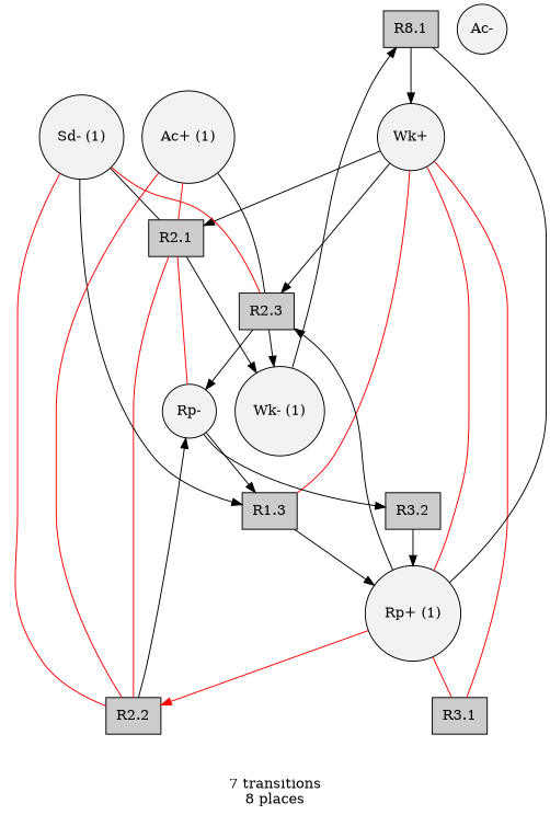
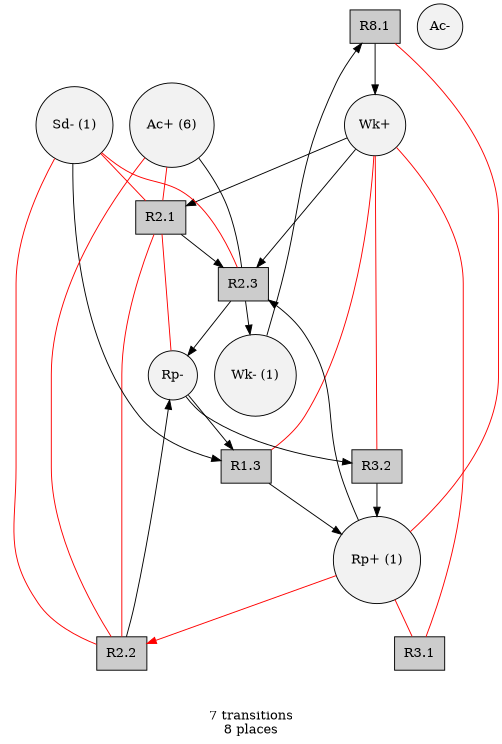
  digraph {
    label="7 transitions\n8 places"
    node [fillcolor=gray80 shape=box style=filled]
    n1 [label="R8.1"]
    n2 [fillcolor=gray95 label="Wk+" shape=circle]
    n3 [label="R2.1"]
    n4 [label="R2.3"]
    n5 [label="R3.1"]
    n6 [label="R3.2"]
    n7 [label="R1.3"]
    n8 [fillcolor=gray95 label="Wk- (1)" shape=circle]
    n9 [label="R2.2"]
    n10 [fillcolor=gray95 label="Rp-" shape=circle]
    n11 [fillcolor=gray95 label="Rp+ (1)" shape=circle]
    n12 [fillcolor=gray95 label="Sd- (1)" shape=circle]
-   n13 [fillcolor=gray95 label="Ac+ (1)" shape=circle]
+   n13 [fillcolor=gray95 label="Ac+ (6)" shape=circle]
    n14 [fillcolor=gray95 label="Ac-" shape=circle]
    n1 -> n2
    n2 -> n3
    n2 -> n4
    n2 -> n5 [arrowhead=none color=red]
-   n2 -> n11 [arrowhead=none color=red]
+   n2 -> n6 [arrowhead=none color=red]
    n2 -> n7 [arrowhead=none color=red]
-   n3 -> n8
+   n3 -> n4
    n3 -> n9 [arrowhead=none color=red]
    n4 -> n8
    n4 -> n10
    n6 -> n11
    n7 -> n11
    n8 -> n1
    n9 -> n10
    n10 -> n3 [arrowhead=none color=red]
    n10 -> n6
    n10 -> n7
-   n11 -> n1 [arrowhead=none color=black]
+   n11 -> n1 [arrowhead=none color=red]
    n11 -> n4
    n11 -> n5 [arrowhead=none color=red]
    n11 -> n9 [color=red]
-   n12 -> n3 [arrowhead=none color=black]
+   n12 -> n3 [arrowhead=none color=red]
    n12 -> n4 [arrowhead=none color=red]
    n12 -> n7
    n12 -> n9 [arrowhead=none color=red]
    n13 -> n3 [arrowhead=none color=red]
    n13 -> n4 [arrowhead=none color=black]
    n13 -> n9 [arrowhead=none color=red]
  }
